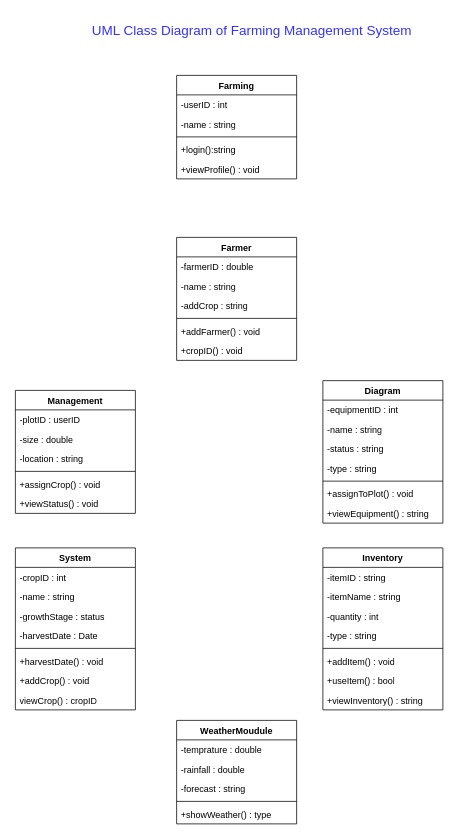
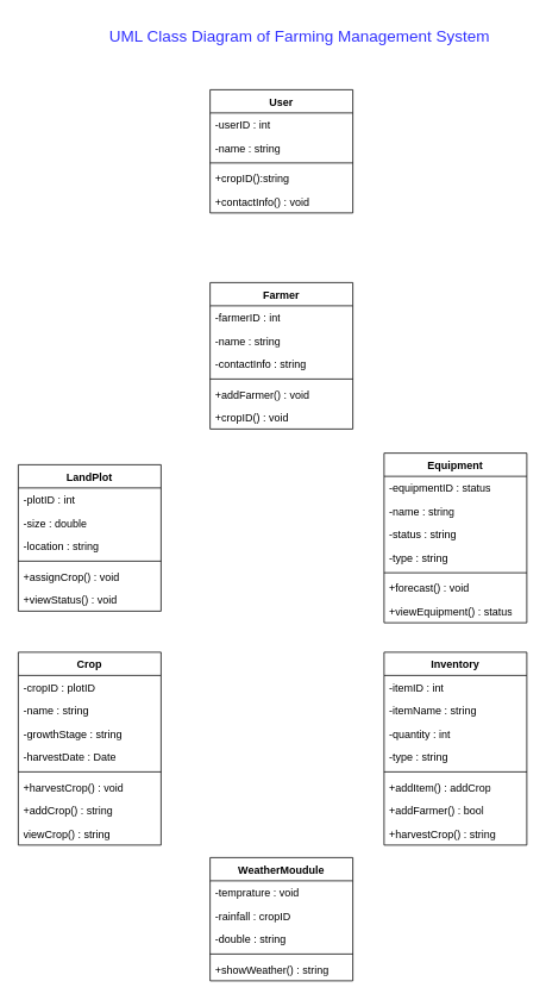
  <mxCell id="0" />
  <mxCell id="1" parent="0" />
- <mxCell id="2" value="Farming" style="swimlane;fontStyle=1;align=center;verticalAlign=top;childLayout=stackLayout;horizontal=1;startSize=26;horizontalStack=0;resizeParent=1;resizeParentMax=0;resizeLast=0;collapsible=1;marginBottom=0;whiteSpace=wrap;html=1;" parent="1" vertex="1"><mxGeometry x="235" y="100" width="160" height="138" as="geometry" /></mxCell>
+ <mxCell id="2" value="User" style="swimlane;fontStyle=1;align=center;verticalAlign=top;childLayout=stackLayout;horizontal=1;startSize=26;horizontalStack=0;resizeParent=1;resizeParentMax=0;resizeLast=0;collapsible=1;marginBottom=0;whiteSpace=wrap;html=1;" parent="1" vertex="1"><mxGeometry x="235" y="100" width="160" height="138" as="geometry" /></mxCell>
  <mxCell id="3" value="-userID : int" style="text;strokeColor=none;fillColor=none;align=left;verticalAlign=top;spacingLeft=4;spacingRight=4;overflow=hidden;rotatable=0;points=[[0,0.5],[1,0.5]];portConstraint=eastwest;whiteSpace=wrap;html=1;" parent="2" vertex="1"><mxGeometry y="26" width="160" height="26" as="geometry" /></mxCell>
  <mxCell id="4" value="-name : string" style="text;strokeColor=none;fillColor=none;align=left;verticalAlign=top;spacingLeft=4;spacingRight=4;overflow=hidden;rotatable=0;points=[[0,0.5],[1,0.5]];portConstraint=eastwest;whiteSpace=wrap;html=1;" parent="2" vertex="1"><mxGeometry y="52" width="160" height="26" as="geometry" /></mxCell>
  <mxCell id="5" value="" style="line;strokeWidth=1;fillColor=none;align=left;verticalAlign=middle;spacingTop=-1;spacingLeft=3;spacingRight=3;rotatable=0;labelPosition=right;points=[];portConstraint=eastwest;strokeColor=inherit;" parent="2" vertex="1"><mxGeometry y="78" width="160" height="8" as="geometry" /></mxCell>
- <mxCell id="6" value="+login():string" style="text;strokeColor=none;fillColor=none;align=left;verticalAlign=top;spacingLeft=4;spacingRight=4;overflow=hidden;rotatable=0;points=[[0,0.5],[1,0.5]];portConstraint=eastwest;whiteSpace=wrap;html=1;" parent="2" vertex="1"><mxGeometry y="86" width="160" height="26" as="geometry" /></mxCell>
- <mxCell id="7" value="+viewProfile() : void" style="text;strokeColor=none;fillColor=none;align=left;verticalAlign=top;spacingLeft=4;spacingRight=4;overflow=hidden;rotatable=0;points=[[0,0.5],[1,0.5]];portConstraint=eastwest;whiteSpace=wrap;html=1;" parent="2" vertex="1"><mxGeometry y="112" width="160" height="26" as="geometry" /></mxCell>
+ <mxCell id="6" value="+cropID():string" style="text;strokeColor=none;fillColor=none;align=left;verticalAlign=top;spacingLeft=4;spacingRight=4;overflow=hidden;rotatable=0;points=[[0,0.5],[1,0.5]];portConstraint=eastwest;whiteSpace=wrap;html=1;" parent="2" vertex="1"><mxGeometry y="86" width="160" height="26" as="geometry" /></mxCell>
+ <mxCell id="7" value="+contactInfo() : void" style="text;strokeColor=none;fillColor=none;align=left;verticalAlign=top;spacingLeft=4;spacingRight=4;overflow=hidden;rotatable=0;points=[[0,0.5],[1,0.5]];portConstraint=eastwest;whiteSpace=wrap;html=1;" parent="2" vertex="1"><mxGeometry y="112" width="160" height="26" as="geometry" /></mxCell>
  <mxCell id="8" value="Farmer" style="swimlane;fontStyle=1;align=center;verticalAlign=top;childLayout=stackLayout;horizontal=1;startSize=26;horizontalStack=0;resizeParent=1;resizeParentMax=0;resizeLast=0;collapsible=1;marginBottom=0;whiteSpace=wrap;html=1;" parent="1" vertex="1"><mxGeometry x="235" y="316" width="160" height="164" as="geometry" /></mxCell>
- <mxCell id="9" value="-farmerID : double" style="text;strokeColor=none;fillColor=none;align=left;verticalAlign=top;spacingLeft=4;spacingRight=4;overflow=hidden;rotatable=0;points=[[0,0.5],[1,0.5]];portConstraint=eastwest;whiteSpace=wrap;html=1;" parent="8" vertex="1"><mxGeometry y="26" width="160" height="26" as="geometry" /></mxCell>
+ <mxCell id="9" value="-farmerID : int" style="text;strokeColor=none;fillColor=none;align=left;verticalAlign=top;spacingLeft=4;spacingRight=4;overflow=hidden;rotatable=0;points=[[0,0.5],[1,0.5]];portConstraint=eastwest;whiteSpace=wrap;html=1;" parent="8" vertex="1"><mxGeometry y="26" width="160" height="26" as="geometry" /></mxCell>
  <mxCell id="10" value="-name : string" style="text;strokeColor=none;fillColor=none;align=left;verticalAlign=top;spacingLeft=4;spacingRight=4;overflow=hidden;rotatable=0;points=[[0,0.5],[1,0.5]];portConstraint=eastwest;whiteSpace=wrap;html=1;" parent="8" vertex="1"><mxGeometry y="52" width="160" height="26" as="geometry" /></mxCell>
- <mxCell id="11" value="-addCrop : string" style="text;strokeColor=none;fillColor=none;align=left;verticalAlign=top;spacingLeft=4;spacingRight=4;overflow=hidden;rotatable=0;points=[[0,0.5],[1,0.5]];portConstraint=eastwest;whiteSpace=wrap;html=1;" parent="8" vertex="1"><mxGeometry y="78" width="160" height="26" as="geometry" /></mxCell>
+ <mxCell id="11" value="-contactInfo : string" style="text;strokeColor=none;fillColor=none;align=left;verticalAlign=top;spacingLeft=4;spacingRight=4;overflow=hidden;rotatable=0;points=[[0,0.5],[1,0.5]];portConstraint=eastwest;whiteSpace=wrap;html=1;" parent="8" vertex="1"><mxGeometry y="78" width="160" height="26" as="geometry" /></mxCell>
  <mxCell id="12" value="" style="line;strokeWidth=1;fillColor=none;align=left;verticalAlign=middle;spacingTop=-1;spacingLeft=3;spacingRight=3;rotatable=0;labelPosition=right;points=[];portConstraint=eastwest;strokeColor=inherit;" parent="8" vertex="1"><mxGeometry y="104" width="160" height="8" as="geometry" /></mxCell>
  <mxCell id="13" value="+addFarmer() : void" style="text;strokeColor=none;fillColor=none;align=left;verticalAlign=top;spacingLeft=4;spacingRight=4;overflow=hidden;rotatable=0;points=[[0,0.5],[1,0.5]];portConstraint=eastwest;whiteSpace=wrap;html=1;" parent="8" vertex="1"><mxGeometry y="112" width="160" height="26" as="geometry" /></mxCell>
  <mxCell id="14" value="+cropID() : void" style="text;strokeColor=none;fillColor=none;align=left;verticalAlign=top;spacingLeft=4;spacingRight=4;overflow=hidden;rotatable=0;points=[[0,0.5],[1,0.5]];portConstraint=eastwest;whiteSpace=wrap;html=1;" parent="8" vertex="1"><mxGeometry y="138" width="160" height="26" as="geometry" /></mxCell>
- <mxCell id="15" value="Management" style="swimlane;fontStyle=1;align=center;verticalAlign=top;childLayout=stackLayout;horizontal=1;startSize=26;horizontalStack=0;resizeParent=1;resizeParentMax=0;resizeLast=0;collapsible=1;marginBottom=0;whiteSpace=wrap;html=1;" parent="1" vertex="1"><mxGeometry x="20" y="520" width="160" height="164" as="geometry" /></mxCell>
- <mxCell id="16" value="-plotID : userID" style="text;strokeColor=none;fillColor=none;align=left;verticalAlign=top;spacingLeft=4;spacingRight=4;overflow=hidden;rotatable=0;points=[[0,0.5],[1,0.5]];portConstraint=eastwest;whiteSpace=wrap;html=1;" parent="15" vertex="1"><mxGeometry y="26" width="160" height="26" as="geometry" /></mxCell>
+ <mxCell id="15" value="LandPlot" style="swimlane;fontStyle=1;align=center;verticalAlign=top;childLayout=stackLayout;horizontal=1;startSize=26;horizontalStack=0;resizeParent=1;resizeParentMax=0;resizeLast=0;collapsible=1;marginBottom=0;whiteSpace=wrap;html=1;" parent="1" vertex="1"><mxGeometry x="20" y="520" width="160" height="164" as="geometry" /></mxCell>
+ <mxCell id="16" value="-plotID : int" style="text;strokeColor=none;fillColor=none;align=left;verticalAlign=top;spacingLeft=4;spacingRight=4;overflow=hidden;rotatable=0;points=[[0,0.5],[1,0.5]];portConstraint=eastwest;whiteSpace=wrap;html=1;" parent="15" vertex="1"><mxGeometry y="26" width="160" height="26" as="geometry" /></mxCell>
  <mxCell id="17" value="-size : double" style="text;strokeColor=none;fillColor=none;align=left;verticalAlign=top;spacingLeft=4;spacingRight=4;overflow=hidden;rotatable=0;points=[[0,0.5],[1,0.5]];portConstraint=eastwest;whiteSpace=wrap;html=1;" parent="15" vertex="1"><mxGeometry y="52" width="160" height="26" as="geometry" /></mxCell>
  <mxCell id="18" value="-location : string" style="text;strokeColor=none;fillColor=none;align=left;verticalAlign=top;spacingLeft=4;spacingRight=4;overflow=hidden;rotatable=0;points=[[0,0.5],[1,0.5]];portConstraint=eastwest;whiteSpace=wrap;html=1;" parent="15" vertex="1"><mxGeometry y="78" width="160" height="26" as="geometry" /></mxCell>
  <mxCell id="19" value="" style="line;strokeWidth=1;fillColor=none;align=left;verticalAlign=middle;spacingTop=-1;spacingLeft=3;spacingRight=3;rotatable=0;labelPosition=right;points=[];portConstraint=eastwest;strokeColor=inherit;" parent="15" vertex="1"><mxGeometry y="104" width="160" height="8" as="geometry" /></mxCell>
  <mxCell id="20" value="+assignCrop() : void" style="text;strokeColor=none;fillColor=none;align=left;verticalAlign=top;spacingLeft=4;spacingRight=4;overflow=hidden;rotatable=0;points=[[0,0.5],[1,0.5]];portConstraint=eastwest;whiteSpace=wrap;html=1;" parent="15" vertex="1"><mxGeometry y="112" width="160" height="26" as="geometry" /></mxCell>
  <mxCell id="21" value="+viewStatus() : void" style="text;strokeColor=none;fillColor=none;align=left;verticalAlign=top;spacingLeft=4;spacingRight=4;overflow=hidden;rotatable=0;points=[[0,0.5],[1,0.5]];portConstraint=eastwest;whiteSpace=wrap;html=1;" parent="15" vertex="1"><mxGeometry y="138" width="160" height="26" as="geometry" /></mxCell>
- <mxCell id="22" value="Diagram" style="swimlane;fontStyle=1;align=center;verticalAlign=top;childLayout=stackLayout;horizontal=1;startSize=26;horizontalStack=0;resizeParent=1;resizeParentMax=0;resizeLast=0;collapsible=1;marginBottom=0;whiteSpace=wrap;html=1;" parent="1" vertex="1"><mxGeometry x="430" y="507" width="160" height="190" as="geometry" /></mxCell>
- <mxCell id="23" value="-equipmentID : int" style="text;strokeColor=none;fillColor=none;align=left;verticalAlign=top;spacingLeft=4;spacingRight=4;overflow=hidden;rotatable=0;points=[[0,0.5],[1,0.5]];portConstraint=eastwest;whiteSpace=wrap;html=1;" parent="22" vertex="1"><mxGeometry y="26" width="160" height="26" as="geometry" /></mxCell>
+ <mxCell id="22" value="Equipment" style="swimlane;fontStyle=1;align=center;verticalAlign=top;childLayout=stackLayout;horizontal=1;startSize=26;horizontalStack=0;resizeParent=1;resizeParentMax=0;resizeLast=0;collapsible=1;marginBottom=0;whiteSpace=wrap;html=1;" parent="1" vertex="1"><mxGeometry x="430" y="507" width="160" height="190" as="geometry" /></mxCell>
+ <mxCell id="23" value="-equipmentID : status" style="text;strokeColor=none;fillColor=none;align=left;verticalAlign=top;spacingLeft=4;spacingRight=4;overflow=hidden;rotatable=0;points=[[0,0.5],[1,0.5]];portConstraint=eastwest;whiteSpace=wrap;html=1;" parent="22" vertex="1"><mxGeometry y="26" width="160" height="26" as="geometry" /></mxCell>
  <mxCell id="24" value="-name : string" style="text;strokeColor=none;fillColor=none;align=left;verticalAlign=top;spacingLeft=4;spacingRight=4;overflow=hidden;rotatable=0;points=[[0,0.5],[1,0.5]];portConstraint=eastwest;whiteSpace=wrap;html=1;" parent="22" vertex="1"><mxGeometry y="52" width="160" height="26" as="geometry" /></mxCell>
  <mxCell id="25" value="-status : string" style="text;strokeColor=none;fillColor=none;align=left;verticalAlign=top;spacingLeft=4;spacingRight=4;overflow=hidden;rotatable=0;points=[[0,0.5],[1,0.5]];portConstraint=eastwest;whiteSpace=wrap;html=1;" parent="22" vertex="1"><mxGeometry y="78" width="160" height="26" as="geometry" /></mxCell>
  <mxCell id="26" value="-type : string" style="text;strokeColor=none;fillColor=none;align=left;verticalAlign=top;spacingLeft=4;spacingRight=4;overflow=hidden;rotatable=0;points=[[0,0.5],[1,0.5]];portConstraint=eastwest;whiteSpace=wrap;html=1;" parent="22" vertex="1"><mxGeometry y="104" width="160" height="26" as="geometry" /></mxCell>
  <mxCell id="27" value="" style="line;strokeWidth=1;fillColor=none;align=left;verticalAlign=middle;spacingTop=-1;spacingLeft=3;spacingRight=3;rotatable=0;labelPosition=right;points=[];portConstraint=eastwest;strokeColor=inherit;" parent="22" vertex="1"><mxGeometry y="130" width="160" height="8" as="geometry" /></mxCell>
- <mxCell id="28" value="+assignToPlot() : void" style="text;strokeColor=none;fillColor=none;align=left;verticalAlign=top;spacingLeft=4;spacingRight=4;overflow=hidden;rotatable=0;points=[[0,0.5],[1,0.5]];portConstraint=eastwest;whiteSpace=wrap;html=1;" parent="22" vertex="1"><mxGeometry y="138" width="160" height="26" as="geometry" /></mxCell>
- <mxCell id="29" value="+viewEquipment() : string" style="text;strokeColor=none;fillColor=none;align=left;verticalAlign=top;spacingLeft=4;spacingRight=4;overflow=hidden;rotatable=0;points=[[0,0.5],[1,0.5]];portConstraint=eastwest;whiteSpace=wrap;html=1;" parent="22" vertex="1"><mxGeometry y="164" width="160" height="26" as="geometry" /></mxCell>
+ <mxCell id="28" value="+forecast() : void" style="text;strokeColor=none;fillColor=none;align=left;verticalAlign=top;spacingLeft=4;spacingRight=4;overflow=hidden;rotatable=0;points=[[0,0.5],[1,0.5]];portConstraint=eastwest;whiteSpace=wrap;html=1;" parent="22" vertex="1"><mxGeometry y="138" width="160" height="26" as="geometry" /></mxCell>
+ <mxCell id="29" value="+viewEquipment() : status" style="text;strokeColor=none;fillColor=none;align=left;verticalAlign=top;spacingLeft=4;spacingRight=4;overflow=hidden;rotatable=0;points=[[0,0.5],[1,0.5]];portConstraint=eastwest;whiteSpace=wrap;html=1;" parent="22" vertex="1"><mxGeometry y="164" width="160" height="26" as="geometry" /></mxCell>
  <mxCell id="30" value="Inventory" style="swimlane;fontStyle=1;align=center;verticalAlign=top;childLayout=stackLayout;horizontal=1;startSize=26;horizontalStack=0;resizeParent=1;resizeParentMax=0;resizeLast=0;collapsible=1;marginBottom=0;whiteSpace=wrap;html=1;" parent="1" vertex="1"><mxGeometry x="430" y="730" width="160" height="216" as="geometry" /></mxCell>
- <mxCell id="31" value="-itemID : string" style="text;strokeColor=none;fillColor=none;align=left;verticalAlign=top;spacingLeft=4;spacingRight=4;overflow=hidden;rotatable=0;points=[[0,0.5],[1,0.5]];portConstraint=eastwest;whiteSpace=wrap;html=1;" parent="30" vertex="1"><mxGeometry y="26" width="160" height="26" as="geometry" /></mxCell>
+ <mxCell id="31" value="-itemID : int" style="text;strokeColor=none;fillColor=none;align=left;verticalAlign=top;spacingLeft=4;spacingRight=4;overflow=hidden;rotatable=0;points=[[0,0.5],[1,0.5]];portConstraint=eastwest;whiteSpace=wrap;html=1;" parent="30" vertex="1"><mxGeometry y="26" width="160" height="26" as="geometry" /></mxCell>
  <mxCell id="32" value="-itemName : string" style="text;strokeColor=none;fillColor=none;align=left;verticalAlign=top;spacingLeft=4;spacingRight=4;overflow=hidden;rotatable=0;points=[[0,0.5],[1,0.5]];portConstraint=eastwest;whiteSpace=wrap;html=1;" parent="30" vertex="1"><mxGeometry y="52" width="160" height="26" as="geometry" /></mxCell>
  <mxCell id="33" value="-quantity : int" style="text;strokeColor=none;fillColor=none;align=left;verticalAlign=top;spacingLeft=4;spacingRight=4;overflow=hidden;rotatable=0;points=[[0,0.5],[1,0.5]];portConstraint=eastwest;whiteSpace=wrap;html=1;" parent="30" vertex="1"><mxGeometry y="78" width="160" height="26" as="geometry" /></mxCell>
  <mxCell id="34" value="-type : string" style="text;strokeColor=none;fillColor=none;align=left;verticalAlign=top;spacingLeft=4;spacingRight=4;overflow=hidden;rotatable=0;points=[[0,0.5],[1,0.5]];portConstraint=eastwest;whiteSpace=wrap;html=1;" parent="30" vertex="1"><mxGeometry y="104" width="160" height="26" as="geometry" /></mxCell>
  <mxCell id="35" value="" style="line;strokeWidth=1;fillColor=none;align=left;verticalAlign=middle;spacingTop=-1;spacingLeft=3;spacingRight=3;rotatable=0;labelPosition=right;points=[];portConstraint=eastwest;strokeColor=inherit;" parent="30" vertex="1"><mxGeometry y="130" width="160" height="8" as="geometry" /></mxCell>
- <mxCell id="36" value="+addItem() : void" style="text;strokeColor=none;fillColor=none;align=left;verticalAlign=top;spacingLeft=4;spacingRight=4;overflow=hidden;rotatable=0;points=[[0,0.5],[1,0.5]];portConstraint=eastwest;whiteSpace=wrap;html=1;" parent="30" vertex="1"><mxGeometry y="138" width="160" height="26" as="geometry" /></mxCell>
- <mxCell id="37" value="+useItem() : bool" style="text;strokeColor=none;fillColor=none;align=left;verticalAlign=top;spacingLeft=4;spacingRight=4;overflow=hidden;rotatable=0;points=[[0,0.5],[1,0.5]];portConstraint=eastwest;whiteSpace=wrap;html=1;" parent="30" vertex="1"><mxGeometry y="164" width="160" height="26" as="geometry" /></mxCell>
- <mxCell id="38" value="+viewInventory() : string" style="text;strokeColor=none;fillColor=none;align=left;verticalAlign=top;spacingLeft=4;spacingRight=4;overflow=hidden;rotatable=0;points=[[0,0.5],[1,0.5]];portConstraint=eastwest;whiteSpace=wrap;html=1;" parent="30" vertex="1"><mxGeometry y="190" width="160" height="26" as="geometry" /></mxCell>
- <mxCell id="39" value="System" style="swimlane;fontStyle=1;align=center;verticalAlign=top;childLayout=stackLayout;horizontal=1;startSize=26;horizontalStack=0;resizeParent=1;resizeParentMax=0;resizeLast=0;collapsible=1;marginBottom=0;whiteSpace=wrap;html=1;" parent="1" vertex="1"><mxGeometry x="20" y="730" width="160" height="216" as="geometry" /></mxCell>
- <mxCell id="40" value="-cropID : int" style="text;strokeColor=none;fillColor=none;align=left;verticalAlign=top;spacingLeft=4;spacingRight=4;overflow=hidden;rotatable=0;points=[[0,0.5],[1,0.5]];portConstraint=eastwest;whiteSpace=wrap;html=1;" parent="39" vertex="1"><mxGeometry y="26" width="160" height="26" as="geometry" /></mxCell>
+ <mxCell id="36" value="+addItem() : addCrop" style="text;strokeColor=none;fillColor=none;align=left;verticalAlign=top;spacingLeft=4;spacingRight=4;overflow=hidden;rotatable=0;points=[[0,0.5],[1,0.5]];portConstraint=eastwest;whiteSpace=wrap;html=1;" parent="30" vertex="1"><mxGeometry y="138" width="160" height="26" as="geometry" /></mxCell>
+ <mxCell id="37" value="+addFarmer() : bool" style="text;strokeColor=none;fillColor=none;align=left;verticalAlign=top;spacingLeft=4;spacingRight=4;overflow=hidden;rotatable=0;points=[[0,0.5],[1,0.5]];portConstraint=eastwest;whiteSpace=wrap;html=1;" parent="30" vertex="1"><mxGeometry y="164" width="160" height="26" as="geometry" /></mxCell>
+ <mxCell id="38" value="+harvestCrop() : string" style="text;strokeColor=none;fillColor=none;align=left;verticalAlign=top;spacingLeft=4;spacingRight=4;overflow=hidden;rotatable=0;points=[[0,0.5],[1,0.5]];portConstraint=eastwest;whiteSpace=wrap;html=1;" parent="30" vertex="1"><mxGeometry y="190" width="160" height="26" as="geometry" /></mxCell>
+ <mxCell id="39" value="Crop" style="swimlane;fontStyle=1;align=center;verticalAlign=top;childLayout=stackLayout;horizontal=1;startSize=26;horizontalStack=0;resizeParent=1;resizeParentMax=0;resizeLast=0;collapsible=1;marginBottom=0;whiteSpace=wrap;html=1;" parent="1" vertex="1"><mxGeometry x="20" y="730" width="160" height="216" as="geometry" /></mxCell>
+ <mxCell id="40" value="-cropID : plotID" style="text;strokeColor=none;fillColor=none;align=left;verticalAlign=top;spacingLeft=4;spacingRight=4;overflow=hidden;rotatable=0;points=[[0,0.5],[1,0.5]];portConstraint=eastwest;whiteSpace=wrap;html=1;" parent="39" vertex="1"><mxGeometry y="26" width="160" height="26" as="geometry" /></mxCell>
  <mxCell id="41" value="-name : string" style="text;strokeColor=none;fillColor=none;align=left;verticalAlign=top;spacingLeft=4;spacingRight=4;overflow=hidden;rotatable=0;points=[[0,0.5],[1,0.5]];portConstraint=eastwest;whiteSpace=wrap;html=1;" parent="39" vertex="1"><mxGeometry y="52" width="160" height="26" as="geometry" /></mxCell>
- <mxCell id="42" value="-growthStage : status" style="text;strokeColor=none;fillColor=none;align=left;verticalAlign=top;spacingLeft=4;spacingRight=4;overflow=hidden;rotatable=0;points=[[0,0.5],[1,0.5]];portConstraint=eastwest;whiteSpace=wrap;html=1;" parent="39" vertex="1"><mxGeometry y="78" width="160" height="26" as="geometry" /></mxCell>
+ <mxCell id="42" value="-growthStage : string" style="text;strokeColor=none;fillColor=none;align=left;verticalAlign=top;spacingLeft=4;spacingRight=4;overflow=hidden;rotatable=0;points=[[0,0.5],[1,0.5]];portConstraint=eastwest;whiteSpace=wrap;html=1;" parent="39" vertex="1"><mxGeometry y="78" width="160" height="26" as="geometry" /></mxCell>
  <mxCell id="43" value="-harvestDate : Date" style="text;strokeColor=none;fillColor=none;align=left;verticalAlign=top;spacingLeft=4;spacingRight=4;overflow=hidden;rotatable=0;points=[[0,0.5],[1,0.5]];portConstraint=eastwest;whiteSpace=wrap;html=1;" parent="39" vertex="1"><mxGeometry y="104" width="160" height="26" as="geometry" /></mxCell>
  <mxCell id="44" value="" style="line;strokeWidth=1;fillColor=none;align=left;verticalAlign=middle;spacingTop=-1;spacingLeft=3;spacingRight=3;rotatable=0;labelPosition=right;points=[];portConstraint=eastwest;strokeColor=inherit;" parent="39" vertex="1"><mxGeometry y="130" width="160" height="8" as="geometry" /></mxCell>
- <mxCell id="45" value="+harvestDate() : void" style="text;strokeColor=none;fillColor=none;align=left;verticalAlign=top;spacingLeft=4;spacingRight=4;overflow=hidden;rotatable=0;points=[[0,0.5],[1,0.5]];portConstraint=eastwest;whiteSpace=wrap;html=1;" parent="39" vertex="1"><mxGeometry y="138" width="160" height="26" as="geometry" /></mxCell>
- <mxCell id="46" value="+addCrop() : void" style="text;strokeColor=none;fillColor=none;align=left;verticalAlign=top;spacingLeft=4;spacingRight=4;overflow=hidden;rotatable=0;points=[[0,0.5],[1,0.5]];portConstraint=eastwest;whiteSpace=wrap;html=1;" parent="39" vertex="1"><mxGeometry y="164" width="160" height="26" as="geometry" /></mxCell>
- <mxCell id="47" value="viewCrop() : cropID" style="text;strokeColor=none;fillColor=none;align=left;verticalAlign=top;spacingLeft=4;spacingRight=4;overflow=hidden;rotatable=0;points=[[0,0.5],[1,0.5]];portConstraint=eastwest;whiteSpace=wrap;html=1;" parent="39" vertex="1"><mxGeometry y="190" width="160" height="26" as="geometry" /></mxCell>
+ <mxCell id="45" value="+harvestCrop() : void" style="text;strokeColor=none;fillColor=none;align=left;verticalAlign=top;spacingLeft=4;spacingRight=4;overflow=hidden;rotatable=0;points=[[0,0.5],[1,0.5]];portConstraint=eastwest;whiteSpace=wrap;html=1;" parent="39" vertex="1"><mxGeometry y="138" width="160" height="26" as="geometry" /></mxCell>
+ <mxCell id="46" value="+addCrop() : string" style="text;strokeColor=none;fillColor=none;align=left;verticalAlign=top;spacingLeft=4;spacingRight=4;overflow=hidden;rotatable=0;points=[[0,0.5],[1,0.5]];portConstraint=eastwest;whiteSpace=wrap;html=1;" parent="39" vertex="1"><mxGeometry y="164" width="160" height="26" as="geometry" /></mxCell>
+ <mxCell id="47" value="viewCrop() : string" style="text;strokeColor=none;fillColor=none;align=left;verticalAlign=top;spacingLeft=4;spacingRight=4;overflow=hidden;rotatable=0;points=[[0,0.5],[1,0.5]];portConstraint=eastwest;whiteSpace=wrap;html=1;" parent="39" vertex="1"><mxGeometry y="190" width="160" height="26" as="geometry" /></mxCell>
  <mxCell id="48" value="WeatherMoudule" style="swimlane;fontStyle=1;align=center;verticalAlign=top;childLayout=stackLayout;horizontal=1;startSize=26;horizontalStack=0;resizeParent=1;resizeParentMax=0;resizeLast=0;collapsible=1;marginBottom=0;whiteSpace=wrap;html=1;" parent="1" vertex="1"><mxGeometry x="235" y="960" width="160" height="138" as="geometry" /></mxCell>
- <mxCell id="49" value="-temprature : double" style="text;strokeColor=none;fillColor=none;align=left;verticalAlign=top;spacingLeft=4;spacingRight=4;overflow=hidden;rotatable=0;points=[[0,0.5],[1,0.5]];portConstraint=eastwest;whiteSpace=wrap;html=1;" parent="48" vertex="1"><mxGeometry y="26" width="160" height="26" as="geometry" /></mxCell>
- <mxCell id="50" value="-rainfall : double" style="text;strokeColor=none;fillColor=none;align=left;verticalAlign=top;spacingLeft=4;spacingRight=4;overflow=hidden;rotatable=0;points=[[0,0.5],[1,0.5]];portConstraint=eastwest;whiteSpace=wrap;html=1;" parent="48" vertex="1"><mxGeometry y="52" width="160" height="26" as="geometry" /></mxCell>
- <mxCell id="51" value="-forecast : string" style="text;strokeColor=none;fillColor=none;align=left;verticalAlign=top;spacingLeft=4;spacingRight=4;overflow=hidden;rotatable=0;points=[[0,0.5],[1,0.5]];portConstraint=eastwest;whiteSpace=wrap;html=1;" parent="48" vertex="1"><mxGeometry y="78" width="160" height="26" as="geometry" /></mxCell>
+ <mxCell id="49" value="-temprature : void" style="text;strokeColor=none;fillColor=none;align=left;verticalAlign=top;spacingLeft=4;spacingRight=4;overflow=hidden;rotatable=0;points=[[0,0.5],[1,0.5]];portConstraint=eastwest;whiteSpace=wrap;html=1;" parent="48" vertex="1"><mxGeometry y="26" width="160" height="26" as="geometry" /></mxCell>
+ <mxCell id="50" value="-rainfall : cropID" style="text;strokeColor=none;fillColor=none;align=left;verticalAlign=top;spacingLeft=4;spacingRight=4;overflow=hidden;rotatable=0;points=[[0,0.5],[1,0.5]];portConstraint=eastwest;whiteSpace=wrap;html=1;" parent="48" vertex="1"><mxGeometry y="52" width="160" height="26" as="geometry" /></mxCell>
+ <mxCell id="51" value="-double : string" style="text;strokeColor=none;fillColor=none;align=left;verticalAlign=top;spacingLeft=4;spacingRight=4;overflow=hidden;rotatable=0;points=[[0,0.5],[1,0.5]];portConstraint=eastwest;whiteSpace=wrap;html=1;" parent="48" vertex="1"><mxGeometry y="78" width="160" height="26" as="geometry" /></mxCell>
  <mxCell id="52" value="" style="line;strokeWidth=1;fillColor=none;align=left;verticalAlign=middle;spacingTop=-1;spacingLeft=3;spacingRight=3;rotatable=0;labelPosition=right;points=[];portConstraint=eastwest;strokeColor=inherit;" parent="48" vertex="1"><mxGeometry y="104" width="160" height="8" as="geometry" /></mxCell>
- <mxCell id="53" value="+showWeather() : type" style="text;strokeColor=none;fillColor=none;align=left;verticalAlign=top;spacingLeft=4;spacingRight=4;overflow=hidden;rotatable=0;points=[[0,0.5],[1,0.5]];portConstraint=eastwest;whiteSpace=wrap;html=1;" parent="48" vertex="1"><mxGeometry y="112" width="160" height="26" as="geometry" /></mxCell>
+ <mxCell id="53" value="+showWeather() : string" style="text;strokeColor=none;fillColor=none;align=left;verticalAlign=top;spacingLeft=4;spacingRight=4;overflow=hidden;rotatable=0;points=[[0,0.5],[1,0.5]];portConstraint=eastwest;whiteSpace=wrap;html=1;" parent="48" vertex="1"><mxGeometry y="112" width="160" height="26" as="geometry" /></mxCell>
  <mxCell id="54" value="&lt;font style=&quot;font-size: 18px; color: rgb(51, 51, 255);&quot;&gt;UML Class Diagram of Farming Management System&lt;/font&gt;" style="text;html=1;align=center;verticalAlign=middle;resizable=0;points=[];autosize=1;strokeColor=none;fillColor=none;" parent="1" vertex="1"><mxGeometry x="110" y="20" width="450" height="40" as="geometry" /></mxCell>
